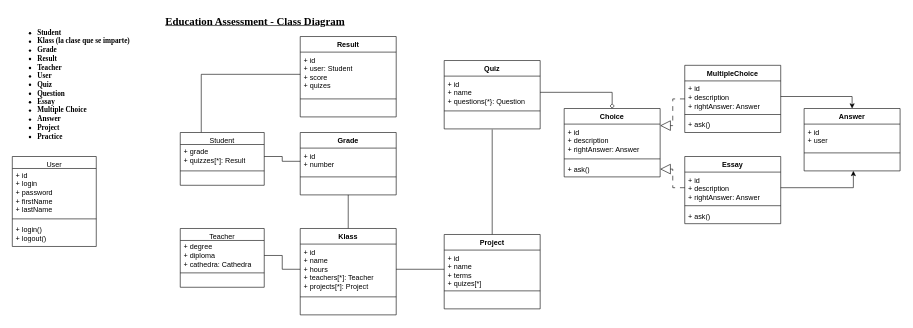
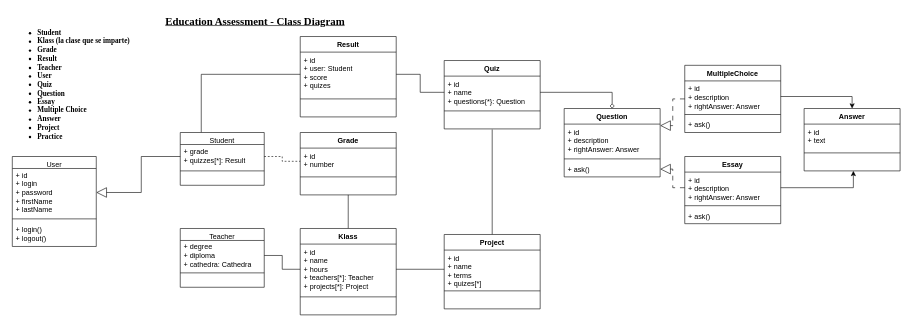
  <mxCell id="0" />
  <mxCell id="1" parent="0" />
  <mxCell id="2" value="&lt;ul&gt;&lt;li&gt;Student&lt;/li&gt;&lt;li&gt;Klass (la clase que se imparte)&lt;/li&gt;&lt;li&gt;Grade&lt;/li&gt;&lt;li&gt;Result&lt;/li&gt;&lt;li&gt;Teacher&lt;/li&gt;&lt;li&gt;User&lt;/li&gt;&lt;li&gt;Quiz&lt;/li&gt;&lt;li&gt;Question&lt;/li&gt;&lt;li&gt;Essay&lt;/li&gt;&lt;li&gt;Multiple Choice&lt;/li&gt;&lt;li&gt;Answer&lt;/li&gt;&lt;li&gt;Project&lt;/li&gt;&lt;li&gt;Practice&lt;/li&gt;&lt;/ul&gt;" style="text;html=1;strokeColor=none;fillColor=none;align=left;verticalAlign=middle;whiteSpace=wrap;rounded=0;fontFamily=Coming Soon;fontSource=https%3A%2F%2Ffonts.googleapis.com%2Fcss%3Ffamily%3DComing%2BSoon;fontStyle=1" parent="1" vertex="1"><mxGeometry x="20" y="20" width="200" height="240" as="geometry" /></mxCell>
  <mxCell id="3" value="&lt;h2&gt;&lt;font data-font-src=&quot;https://fonts.googleapis.com/css?family=Coming+Soon&quot; face=&quot;Coming Soon&quot;&gt;&lt;u&gt;Education Assessment - Class Diagram&lt;/u&gt;&lt;/font&gt;&lt;/h2&gt;" style="text;html=1;strokeColor=none;fillColor=none;align=center;verticalAlign=middle;whiteSpace=wrap;rounded=0;" parent="1" vertex="1"><mxGeometry x="245" y="20" width="360" height="30" as="geometry" /></mxCell>
  <mxCell id="4" value="User" style="swimlane;fontStyle=0;align=center;verticalAlign=top;childLayout=stackLayout;horizontal=1;startSize=20;horizontalStack=0;resizeParent=1;resizeParentMax=0;resizeLast=0;collapsible=0;marginBottom=0;html=1;whiteSpace=wrap;" vertex="1" parent="1"><mxGeometry x="20" y="260" width="140" height="150" as="geometry" /></mxCell>
  <mxCell id="5" value="+ id&lt;br&gt;+ login&lt;br&gt;+ password&lt;br&gt;+ firstName&lt;br&gt;+ lastName" style="text;html=1;strokeColor=none;fillColor=none;align=left;verticalAlign=middle;spacingLeft=4;spacingRight=4;overflow=hidden;rotatable=0;points=[[0,0.5],[1,0.5]];portConstraint=eastwest;whiteSpace=wrap;" vertex="1" parent="4"><mxGeometry y="20" width="140" height="80" as="geometry" /></mxCell>
  <mxCell id="6" value="" style="line;strokeWidth=1;fillColor=none;align=left;verticalAlign=middle;spacingTop=-1;spacingLeft=3;spacingRight=3;rotatable=0;labelPosition=right;points=[];portConstraint=eastwest;" vertex="1" parent="4"><mxGeometry y="100" width="140" height="8" as="geometry" /></mxCell>
  <mxCell id="7" value="+ login()&lt;br&gt;+ logout()" style="text;html=1;strokeColor=none;fillColor=none;align=left;verticalAlign=middle;spacingLeft=4;spacingRight=4;overflow=hidden;rotatable=0;points=[[0,0.5],[1,0.5]];portConstraint=eastwest;whiteSpace=wrap;" vertex="1" parent="4"><mxGeometry y="108" width="140" height="42" as="geometry" /></mxCell>
  <mxCell id="8" style="edgeStyle=orthogonalEdgeStyle;rounded=0;orthogonalLoop=1;jettySize=auto;html=1;exitX=0.25;exitY=0;exitDx=0;exitDy=0;entryX=0;entryY=0.5;entryDx=0;entryDy=0;endArrow=none;endFill=0;" edge="1" parent="1" source="9" target="28"><mxGeometry relative="1" as="geometry" /></mxCell>
  <mxCell id="9" value="Student" style="swimlane;fontStyle=0;align=center;verticalAlign=top;childLayout=stackLayout;horizontal=1;startSize=20;horizontalStack=0;resizeParent=1;resizeParentMax=0;resizeLast=0;collapsible=0;marginBottom=0;html=1;whiteSpace=wrap;" vertex="1" parent="1"><mxGeometry x="300" y="220" width="140" height="88" as="geometry" /></mxCell>
  <mxCell id="10" value="+ grade&lt;br&gt;+ quizzes[*]: Result" style="text;html=1;strokeColor=none;fillColor=none;align=left;verticalAlign=middle;spacingLeft=4;spacingRight=4;overflow=hidden;rotatable=0;points=[[0,0.5],[1,0.5]];portConstraint=eastwest;whiteSpace=wrap;" vertex="1" parent="9"><mxGeometry y="20" width="140" height="40" as="geometry" /></mxCell>
  <mxCell id="11" value="" style="line;strokeWidth=1;fillColor=none;align=left;verticalAlign=middle;spacingTop=-1;spacingLeft=3;spacingRight=3;rotatable=0;labelPosition=right;points=[];portConstraint=eastwest;" vertex="1" parent="9"><mxGeometry y="60" width="140" height="8" as="geometry" /></mxCell>
  <mxCell id="12" value="&amp;nbsp;" style="text;html=1;strokeColor=none;fillColor=none;align=left;verticalAlign=middle;spacingLeft=4;spacingRight=4;overflow=hidden;rotatable=0;points=[[0,0.5],[1,0.5]];portConstraint=eastwest;whiteSpace=wrap;" vertex="1" parent="9"><mxGeometry y="68" width="140" height="20" as="geometry" /></mxCell>
  <mxCell id="13" value="Teacher" style="swimlane;fontStyle=0;align=center;verticalAlign=top;childLayout=stackLayout;horizontal=1;startSize=20;horizontalStack=0;resizeParent=1;resizeParentMax=0;resizeLast=0;collapsible=0;marginBottom=0;html=1;whiteSpace=wrap;" vertex="1" parent="1"><mxGeometry x="300" y="380" width="140" height="98" as="geometry" /></mxCell>
  <mxCell id="14" value="+ degree&lt;br&gt;+ diploma&lt;br&gt;+ cathedra: Cathedra" style="text;html=1;strokeColor=none;fillColor=none;align=left;verticalAlign=middle;spacingLeft=4;spacingRight=4;overflow=hidden;rotatable=0;points=[[0,0.5],[1,0.5]];portConstraint=eastwest;whiteSpace=wrap;" vertex="1" parent="13"><mxGeometry y="20" width="140" height="50" as="geometry" /></mxCell>
  <mxCell id="15" value="" style="line;strokeWidth=1;fillColor=none;align=left;verticalAlign=middle;spacingTop=-1;spacingLeft=3;spacingRight=3;rotatable=0;labelPosition=right;points=[];portConstraint=eastwest;" vertex="1" parent="13"><mxGeometry y="70" width="140" height="8" as="geometry" /></mxCell>
  <mxCell id="16" value="&amp;nbsp;" style="text;html=1;strokeColor=none;fillColor=none;align=left;verticalAlign=middle;spacingLeft=4;spacingRight=4;overflow=hidden;rotatable=0;points=[[0,0.5],[1,0.5]];portConstraint=eastwest;whiteSpace=wrap;" vertex="1" parent="13"><mxGeometry y="78" width="140" height="20" as="geometry" /></mxCell>
+ <mxCell id="17" style="edgeStyle=orthogonalEdgeStyle;rounded=0;orthogonalLoop=1;jettySize=auto;html=1;entryX=1;entryY=0.5;entryDx=0;entryDy=0;endArrow=block;endFill=0;endSize=15;" edge="1" parent="1" source="10" target="5"><mxGeometry relative="1" as="geometry" /></mxCell>
  <mxCell id="18" value="Grade" style="swimlane;fontStyle=1;align=center;verticalAlign=top;childLayout=stackLayout;horizontal=1;startSize=26;horizontalStack=0;resizeParent=1;resizeParentMax=0;resizeLast=0;collapsible=1;marginBottom=0;whiteSpace=wrap;html=1;" vertex="1" parent="1"><mxGeometry x="500" y="220" width="160" height="104" as="geometry" /></mxCell>
  <mxCell id="19" value="+ id&lt;br&gt;+ number" style="text;strokeColor=none;fillColor=none;align=left;verticalAlign=top;spacingLeft=4;spacingRight=4;overflow=hidden;rotatable=0;points=[[0,0.5],[1,0.5]];portConstraint=eastwest;whiteSpace=wrap;html=1;" vertex="1" parent="18"><mxGeometry y="26" width="160" height="44" as="geometry" /></mxCell>
  <mxCell id="20" value="" style="line;strokeWidth=1;fillColor=none;align=left;verticalAlign=middle;spacingTop=-1;spacingLeft=3;spacingRight=3;rotatable=0;labelPosition=right;points=[];portConstraint=eastwest;strokeColor=inherit;" vertex="1" parent="18"><mxGeometry y="70" width="160" height="8" as="geometry" /></mxCell>
  <mxCell id="21" value="&amp;nbsp;" style="text;strokeColor=none;fillColor=none;align=left;verticalAlign=top;spacingLeft=4;spacingRight=4;overflow=hidden;rotatable=0;points=[[0,0.5],[1,0.5]];portConstraint=eastwest;whiteSpace=wrap;html=1;" vertex="1" parent="18"><mxGeometry y="78" width="160" height="26" as="geometry" /></mxCell>
  <mxCell id="22" style="edgeStyle=orthogonalEdgeStyle;rounded=0;orthogonalLoop=1;jettySize=auto;html=1;entryX=0.5;entryY=1;entryDx=0;entryDy=0;entryPerimeter=0;endArrow=none;endFill=0;endSize=15;" edge="1" parent="1" source="23" target="21"><mxGeometry relative="1" as="geometry" /></mxCell>
  <mxCell id="23" value="Klass" style="swimlane;fontStyle=1;align=center;verticalAlign=top;childLayout=stackLayout;horizontal=1;startSize=26;horizontalStack=0;resizeParent=1;resizeParentMax=0;resizeLast=0;collapsible=1;marginBottom=0;whiteSpace=wrap;html=1;" vertex="1" parent="1"><mxGeometry x="500" y="380" width="160" height="144" as="geometry" /></mxCell>
  <mxCell id="24" value="+ id&lt;br&gt;+ name&lt;br&gt;+ hours&lt;br&gt;+ teachers[*]: Teacher&lt;br&gt;+ projects[*]: Project" style="text;strokeColor=none;fillColor=none;align=left;verticalAlign=top;spacingLeft=4;spacingRight=4;overflow=hidden;rotatable=0;points=[[0,0.5],[1,0.5]];portConstraint=eastwest;whiteSpace=wrap;html=1;" vertex="1" parent="23"><mxGeometry y="26" width="160" height="84" as="geometry" /></mxCell>
  <mxCell id="25" value="" style="line;strokeWidth=1;fillColor=none;align=left;verticalAlign=middle;spacingTop=-1;spacingLeft=3;spacingRight=3;rotatable=0;labelPosition=right;points=[];portConstraint=eastwest;strokeColor=inherit;" vertex="1" parent="23"><mxGeometry y="110" width="160" height="8" as="geometry" /></mxCell>
  <mxCell id="26" value="&amp;nbsp;" style="text;strokeColor=none;fillColor=none;align=left;verticalAlign=top;spacingLeft=4;spacingRight=4;overflow=hidden;rotatable=0;points=[[0,0.5],[1,0.5]];portConstraint=eastwest;whiteSpace=wrap;html=1;" vertex="1" parent="23"><mxGeometry y="118" width="160" height="26" as="geometry" /></mxCell>
  <mxCell id="27" value="Result" style="swimlane;fontStyle=1;align=center;verticalAlign=top;childLayout=stackLayout;horizontal=1;startSize=26;horizontalStack=0;resizeParent=1;resizeParentMax=0;resizeLast=0;collapsible=1;marginBottom=0;whiteSpace=wrap;html=1;" vertex="1" parent="1"><mxGeometry x="500" y="60" width="160" height="134" as="geometry" /></mxCell>
  <mxCell id="28" value="+ id&lt;br&gt;+ user: Student&lt;br&gt;+ score&lt;br&gt;+ quizes" style="text;strokeColor=none;fillColor=none;align=left;verticalAlign=top;spacingLeft=4;spacingRight=4;overflow=hidden;rotatable=0;points=[[0,0.5],[1,0.5]];portConstraint=eastwest;whiteSpace=wrap;html=1;" vertex="1" parent="27"><mxGeometry y="26" width="160" height="74" as="geometry" /></mxCell>
  <mxCell id="29" value="" style="line;strokeWidth=1;fillColor=none;align=left;verticalAlign=middle;spacingTop=-1;spacingLeft=3;spacingRight=3;rotatable=0;labelPosition=right;points=[];portConstraint=eastwest;strokeColor=inherit;" vertex="1" parent="27"><mxGeometry y="100" width="160" height="8" as="geometry" /></mxCell>
  <mxCell id="30" value="&amp;nbsp;" style="text;strokeColor=none;fillColor=none;align=left;verticalAlign=top;spacingLeft=4;spacingRight=4;overflow=hidden;rotatable=0;points=[[0,0.5],[1,0.5]];portConstraint=eastwest;whiteSpace=wrap;html=1;" vertex="1" parent="27"><mxGeometry y="108" width="160" height="26" as="geometry" /></mxCell>
- <mxCell id="31" style="edgeStyle=orthogonalEdgeStyle;rounded=0;orthogonalLoop=1;jettySize=auto;html=1;exitX=1;exitY=0.5;exitDx=0;exitDy=0;entryX=0;entryY=0.5;entryDx=0;entryDy=0;endArrow=none;endFill=0;" edge="1" parent="1" source="10" target="19"><mxGeometry relative="1" as="geometry" /></mxCell>
+ <mxCell id="31" style="edgeStyle=orthogonalEdgeStyle;rounded=0;orthogonalLoop=1;jettySize=auto;html=1;exitX=1;exitY=0.5;exitDx=0;exitDy=0;entryX=0;entryY=0.5;entryDx=0;entryDy=0;endArrow=none;endFill=0;dashed=1;" edge="1" parent="1" source="10" target="19"><mxGeometry relative="1" as="geometry" /></mxCell>
  <mxCell id="32" style="edgeStyle=orthogonalEdgeStyle;rounded=0;orthogonalLoop=1;jettySize=auto;html=1;exitX=1;exitY=0.5;exitDx=0;exitDy=0;entryX=0;entryY=0.5;entryDx=0;entryDy=0;endArrow=none;endFill=0;" edge="1" parent="1" source="14" target="24"><mxGeometry relative="1" as="geometry" /></mxCell>
  <mxCell id="33" value="Quiz" style="swimlane;fontStyle=1;align=center;verticalAlign=top;childLayout=stackLayout;horizontal=1;startSize=26;horizontalStack=0;resizeParent=1;resizeParentMax=0;resizeLast=0;collapsible=1;marginBottom=0;whiteSpace=wrap;html=1;" vertex="1" parent="1"><mxGeometry x="740" y="100" width="160" height="114" as="geometry" /></mxCell>
  <mxCell id="34" value="+ id&lt;br&gt;+ name&lt;br&gt;+ questions{*}: Question" style="text;strokeColor=none;fillColor=none;align=left;verticalAlign=top;spacingLeft=4;spacingRight=4;overflow=hidden;rotatable=0;points=[[0,0.5],[1,0.5]];portConstraint=eastwest;whiteSpace=wrap;html=1;" vertex="1" parent="33"><mxGeometry y="26" width="160" height="54" as="geometry" /></mxCell>
  <mxCell id="35" value="" style="line;strokeWidth=1;fillColor=none;align=left;verticalAlign=middle;spacingTop=-1;spacingLeft=3;spacingRight=3;rotatable=0;labelPosition=right;points=[];portConstraint=eastwest;strokeColor=inherit;" vertex="1" parent="33"><mxGeometry y="80" width="160" height="8" as="geometry" /></mxCell>
  <mxCell id="36" value="&amp;nbsp;" style="text;strokeColor=none;fillColor=none;align=left;verticalAlign=top;spacingLeft=4;spacingRight=4;overflow=hidden;rotatable=0;points=[[0,0.5],[1,0.5]];portConstraint=eastwest;whiteSpace=wrap;html=1;" vertex="1" parent="33"><mxGeometry y="88" width="160" height="26" as="geometry" /></mxCell>
+ <mxCell id="37" style="edgeStyle=orthogonalEdgeStyle;rounded=0;orthogonalLoop=1;jettySize=auto;html=1;entryX=0;entryY=0.5;entryDx=0;entryDy=0;endArrow=none;endFill=0;" edge="1" parent="1" source="28" target="34"><mxGeometry relative="1" as="geometry" /></mxCell>
  <mxCell id="38" style="edgeStyle=orthogonalEdgeStyle;rounded=0;orthogonalLoop=1;jettySize=auto;html=1;exitX=0.5;exitY=0;exitDx=0;exitDy=0;entryX=0.5;entryY=1.038;entryDx=0;entryDy=0;entryPerimeter=0;endArrow=none;endFill=0;" edge="1" parent="1" source="39" target="36"><mxGeometry relative="1" as="geometry" /></mxCell>
  <mxCell id="39" value="Project" style="swimlane;fontStyle=1;align=center;verticalAlign=top;childLayout=stackLayout;horizontal=1;startSize=26;horizontalStack=0;resizeParent=1;resizeParentMax=0;resizeLast=0;collapsible=1;marginBottom=0;whiteSpace=wrap;html=1;" vertex="1" parent="1"><mxGeometry x="740" y="390" width="160" height="124" as="geometry" /></mxCell>
  <mxCell id="40" value="+ id&lt;br&gt;+ name&lt;br&gt;+ terms&lt;br&gt;+ quizes[*]" style="text;strokeColor=none;fillColor=none;align=left;verticalAlign=top;spacingLeft=4;spacingRight=4;overflow=hidden;rotatable=0;points=[[0,0.5],[1,0.5]];portConstraint=eastwest;whiteSpace=wrap;html=1;" vertex="1" parent="39"><mxGeometry y="26" width="160" height="64" as="geometry" /></mxCell>
  <mxCell id="41" value="" style="line;strokeWidth=1;fillColor=none;align=left;verticalAlign=middle;spacingTop=-1;spacingLeft=3;spacingRight=3;rotatable=0;labelPosition=right;points=[];portConstraint=eastwest;strokeColor=inherit;" vertex="1" parent="39"><mxGeometry y="90" width="160" height="8" as="geometry" /></mxCell>
  <mxCell id="42" value="&amp;nbsp;" style="text;strokeColor=none;fillColor=none;align=left;verticalAlign=top;spacingLeft=4;spacingRight=4;overflow=hidden;rotatable=0;points=[[0,0.5],[1,0.5]];portConstraint=eastwest;whiteSpace=wrap;html=1;" vertex="1" parent="39"><mxGeometry y="98" width="160" height="26" as="geometry" /></mxCell>
  <mxCell id="43" style="edgeStyle=orthogonalEdgeStyle;rounded=0;orthogonalLoop=1;jettySize=auto;html=1;entryX=1;entryY=0.5;entryDx=0;entryDy=0;endArrow=none;endFill=0;endSize=15;" edge="1" parent="1" source="40" target="24"><mxGeometry relative="1" as="geometry" /></mxCell>
- <mxCell id="44" value="Choice" style="swimlane;fontStyle=1;align=center;verticalAlign=top;childLayout=stackLayout;horizontal=1;startSize=26;horizontalStack=0;resizeParent=1;resizeParentMax=0;resizeLast=0;collapsible=1;marginBottom=0;whiteSpace=wrap;html=1;" vertex="1" parent="1"><mxGeometry x="940" y="180" width="160" height="114" as="geometry" /></mxCell>
+ <mxCell id="44" value="Question" style="swimlane;fontStyle=1;align=center;verticalAlign=top;childLayout=stackLayout;horizontal=1;startSize=26;horizontalStack=0;resizeParent=1;resizeParentMax=0;resizeLast=0;collapsible=1;marginBottom=0;whiteSpace=wrap;html=1;" vertex="1" parent="1"><mxGeometry x="940" y="180" width="160" height="114" as="geometry" /></mxCell>
  <mxCell id="45" value="+ id&lt;br&gt;+ description&lt;br&gt;+ rightAnswer: Answer" style="text;strokeColor=none;fillColor=none;align=left;verticalAlign=top;spacingLeft=4;spacingRight=4;overflow=hidden;rotatable=0;points=[[0,0.5],[1,0.5]];portConstraint=eastwest;whiteSpace=wrap;html=1;" vertex="1" parent="44"><mxGeometry y="26" width="160" height="54" as="geometry" /></mxCell>
  <mxCell id="46" value="" style="line;strokeWidth=1;fillColor=none;align=left;verticalAlign=middle;spacingTop=-1;spacingLeft=3;spacingRight=3;rotatable=0;labelPosition=right;points=[];portConstraint=eastwest;strokeColor=inherit;" vertex="1" parent="44"><mxGeometry y="80" width="160" height="8" as="geometry" /></mxCell>
  <mxCell id="47" value="+ ask()" style="text;strokeColor=none;fillColor=none;align=left;verticalAlign=top;spacingLeft=4;spacingRight=4;overflow=hidden;rotatable=0;points=[[0,0.5],[1,0.5]];portConstraint=eastwest;whiteSpace=wrap;html=1;" vertex="1" parent="44"><mxGeometry y="88" width="160" height="26" as="geometry" /></mxCell>
  <mxCell id="48" style="edgeStyle=orthogonalEdgeStyle;rounded=0;orthogonalLoop=1;jettySize=auto;html=1;entryX=0.5;entryY=0;entryDx=0;entryDy=0;endArrow=diamond;endFill=0;" edge="1" parent="1" source="34" target="44"><mxGeometry relative="1" as="geometry" /></mxCell>
  <mxCell id="49" style="edgeStyle=orthogonalEdgeStyle;rounded=0;orthogonalLoop=1;jettySize=auto;html=1;entryX=1;entryY=0.25;entryDx=0;entryDy=0;endSize=15;endArrow=block;endFill=0;dashed=1;dashPattern=8 8;" edge="1" parent="1" source="50" target="44"><mxGeometry relative="1" as="geometry" /></mxCell>
  <mxCell id="50" value="MultipleChoice" style="swimlane;fontStyle=1;align=center;verticalAlign=top;childLayout=stackLayout;horizontal=1;startSize=26;horizontalStack=0;resizeParent=1;resizeParentMax=0;resizeLast=0;collapsible=1;marginBottom=0;whiteSpace=wrap;html=1;" vertex="1" parent="1"><mxGeometry x="1141" y="108" width="160" height="112" as="geometry" /></mxCell>
  <mxCell id="51" value="+ id&lt;br&gt;+ description&lt;br&gt;+ rightAnswer: Answer" style="text;strokeColor=none;fillColor=none;align=left;verticalAlign=top;spacingLeft=4;spacingRight=4;overflow=hidden;rotatable=0;points=[[0,0.5],[1,0.5]];portConstraint=eastwest;whiteSpace=wrap;html=1;" vertex="1" parent="50"><mxGeometry y="26" width="160" height="52" as="geometry" /></mxCell>
  <mxCell id="52" value="" style="line;strokeWidth=1;fillColor=none;align=left;verticalAlign=middle;spacingTop=-1;spacingLeft=3;spacingRight=3;rotatable=0;labelPosition=right;points=[];portConstraint=eastwest;strokeColor=inherit;" vertex="1" parent="50"><mxGeometry y="78" width="160" height="8" as="geometry" /></mxCell>
  <mxCell id="53" value="+ ask()" style="text;strokeColor=none;fillColor=none;align=left;verticalAlign=top;spacingLeft=4;spacingRight=4;overflow=hidden;rotatable=0;points=[[0,0.5],[1,0.5]];portConstraint=eastwest;whiteSpace=wrap;html=1;" vertex="1" parent="50"><mxGeometry y="86" width="160" height="26" as="geometry" /></mxCell>
  <mxCell id="54" value="Essay" style="swimlane;fontStyle=1;align=center;verticalAlign=top;childLayout=stackLayout;horizontal=1;startSize=26;horizontalStack=0;resizeParent=1;resizeParentMax=0;resizeLast=0;collapsible=1;marginBottom=0;whiteSpace=wrap;html=1;" vertex="1" parent="1"><mxGeometry x="1141" y="260" width="160" height="112" as="geometry" /></mxCell>
  <mxCell id="55" value="+ id&lt;br&gt;+ description&lt;br&gt;+ rightAnswer: Answer" style="text;strokeColor=none;fillColor=none;align=left;verticalAlign=top;spacingLeft=4;spacingRight=4;overflow=hidden;rotatable=0;points=[[0,0.5],[1,0.5]];portConstraint=eastwest;whiteSpace=wrap;html=1;" vertex="1" parent="54"><mxGeometry y="26" width="160" height="52" as="geometry" /></mxCell>
  <mxCell id="56" value="" style="line;strokeWidth=1;fillColor=none;align=left;verticalAlign=middle;spacingTop=-1;spacingLeft=3;spacingRight=3;rotatable=0;labelPosition=right;points=[];portConstraint=eastwest;strokeColor=inherit;" vertex="1" parent="54"><mxGeometry y="78" width="160" height="8" as="geometry" /></mxCell>
  <mxCell id="57" value="+ ask()" style="text;strokeColor=none;fillColor=none;align=left;verticalAlign=top;spacingLeft=4;spacingRight=4;overflow=hidden;rotatable=0;points=[[0,0.5],[1,0.5]];portConstraint=eastwest;whiteSpace=wrap;html=1;" vertex="1" parent="54"><mxGeometry y="86" width="160" height="26" as="geometry" /></mxCell>
  <mxCell id="58" style="edgeStyle=orthogonalEdgeStyle;rounded=0;orthogonalLoop=1;jettySize=auto;html=1;entryX=1;entryY=0.5;entryDx=0;entryDy=0;endArrow=block;endSize=15;endFill=0;dashed=1;dashPattern=8 8;" edge="1" parent="1" source="55" target="47"><mxGeometry relative="1" as="geometry" /></mxCell>
  <mxCell id="59" value="Answer" style="swimlane;fontStyle=1;align=center;verticalAlign=top;childLayout=stackLayout;horizontal=1;startSize=26;horizontalStack=0;resizeParent=1;resizeParentMax=0;resizeLast=0;collapsible=1;marginBottom=0;whiteSpace=wrap;html=1;" vertex="1" parent="1"><mxGeometry x="1340" y="180" width="160" height="104" as="geometry" /></mxCell>
- <mxCell id="60" value="+ id&lt;br&gt;+ user" style="text;strokeColor=none;fillColor=none;align=left;verticalAlign=top;spacingLeft=4;spacingRight=4;overflow=hidden;rotatable=0;points=[[0,0.5],[1,0.5]];portConstraint=eastwest;whiteSpace=wrap;html=1;" vertex="1" parent="59"><mxGeometry y="26" width="160" height="44" as="geometry" /></mxCell>
+ <mxCell id="60" value="+ id&lt;br&gt;+ text" style="text;strokeColor=none;fillColor=none;align=left;verticalAlign=top;spacingLeft=4;spacingRight=4;overflow=hidden;rotatable=0;points=[[0,0.5],[1,0.5]];portConstraint=eastwest;whiteSpace=wrap;html=1;" vertex="1" parent="59"><mxGeometry y="26" width="160" height="44" as="geometry" /></mxCell>
  <mxCell id="61" value="" style="line;strokeWidth=1;fillColor=none;align=left;verticalAlign=middle;spacingTop=-1;spacingLeft=3;spacingRight=3;rotatable=0;labelPosition=right;points=[];portConstraint=eastwest;strokeColor=inherit;" vertex="1" parent="59"><mxGeometry y="70" width="160" height="8" as="geometry" /></mxCell>
  <mxCell id="62" value="&amp;nbsp;" style="text;strokeColor=none;fillColor=none;align=left;verticalAlign=top;spacingLeft=4;spacingRight=4;overflow=hidden;rotatable=0;points=[[0,0.5],[1,0.5]];portConstraint=eastwest;whiteSpace=wrap;html=1;" vertex="1" parent="59"><mxGeometry y="78" width="160" height="26" as="geometry" /></mxCell>
  <mxCell id="63" style="edgeStyle=orthogonalEdgeStyle;rounded=0;orthogonalLoop=1;jettySize=auto;html=1;entryX=0.5;entryY=0;entryDx=0;entryDy=0;" edge="1" parent="1" source="51" target="59"><mxGeometry relative="1" as="geometry" /></mxCell>
  <mxCell id="64" style="edgeStyle=orthogonalEdgeStyle;rounded=0;orthogonalLoop=1;jettySize=auto;html=1;entryX=0.513;entryY=1;entryDx=0;entryDy=0;entryPerimeter=0;" edge="1" parent="1" source="55" target="62"><mxGeometry relative="1" as="geometry" /></mxCell>
